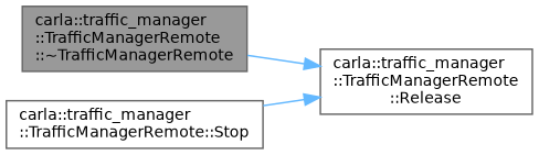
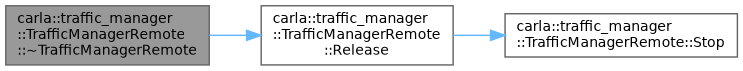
  digraph {
    rankdir=LR
    node [color=grey40 fillcolor=white fontname=Helvetica fontsize=10 shape=box style=filled]
    edge [color=steelblue1 fontname=Helvetica fontsize=10 labelfontname=Helvetica labelfontsize=10 style=solid]
    n1 [color=gray40 fillcolor=grey60 fontcolor=black height=0.2 label="carla::traffic_manager\l::TrafficManagerRemote\l::~TrafficManagerRemote" width=0.4]
    n2 [height=0.2 label="carla::traffic_manager\l::TrafficManagerRemote\l::Release" width=0.4]
    n3 [height=0.2 label="carla::traffic_manager\l::TrafficManagerRemote::Stop" width=0.4]
    n1 -> n2
-   n3 -> n2
+   n2 -> n3
  }
